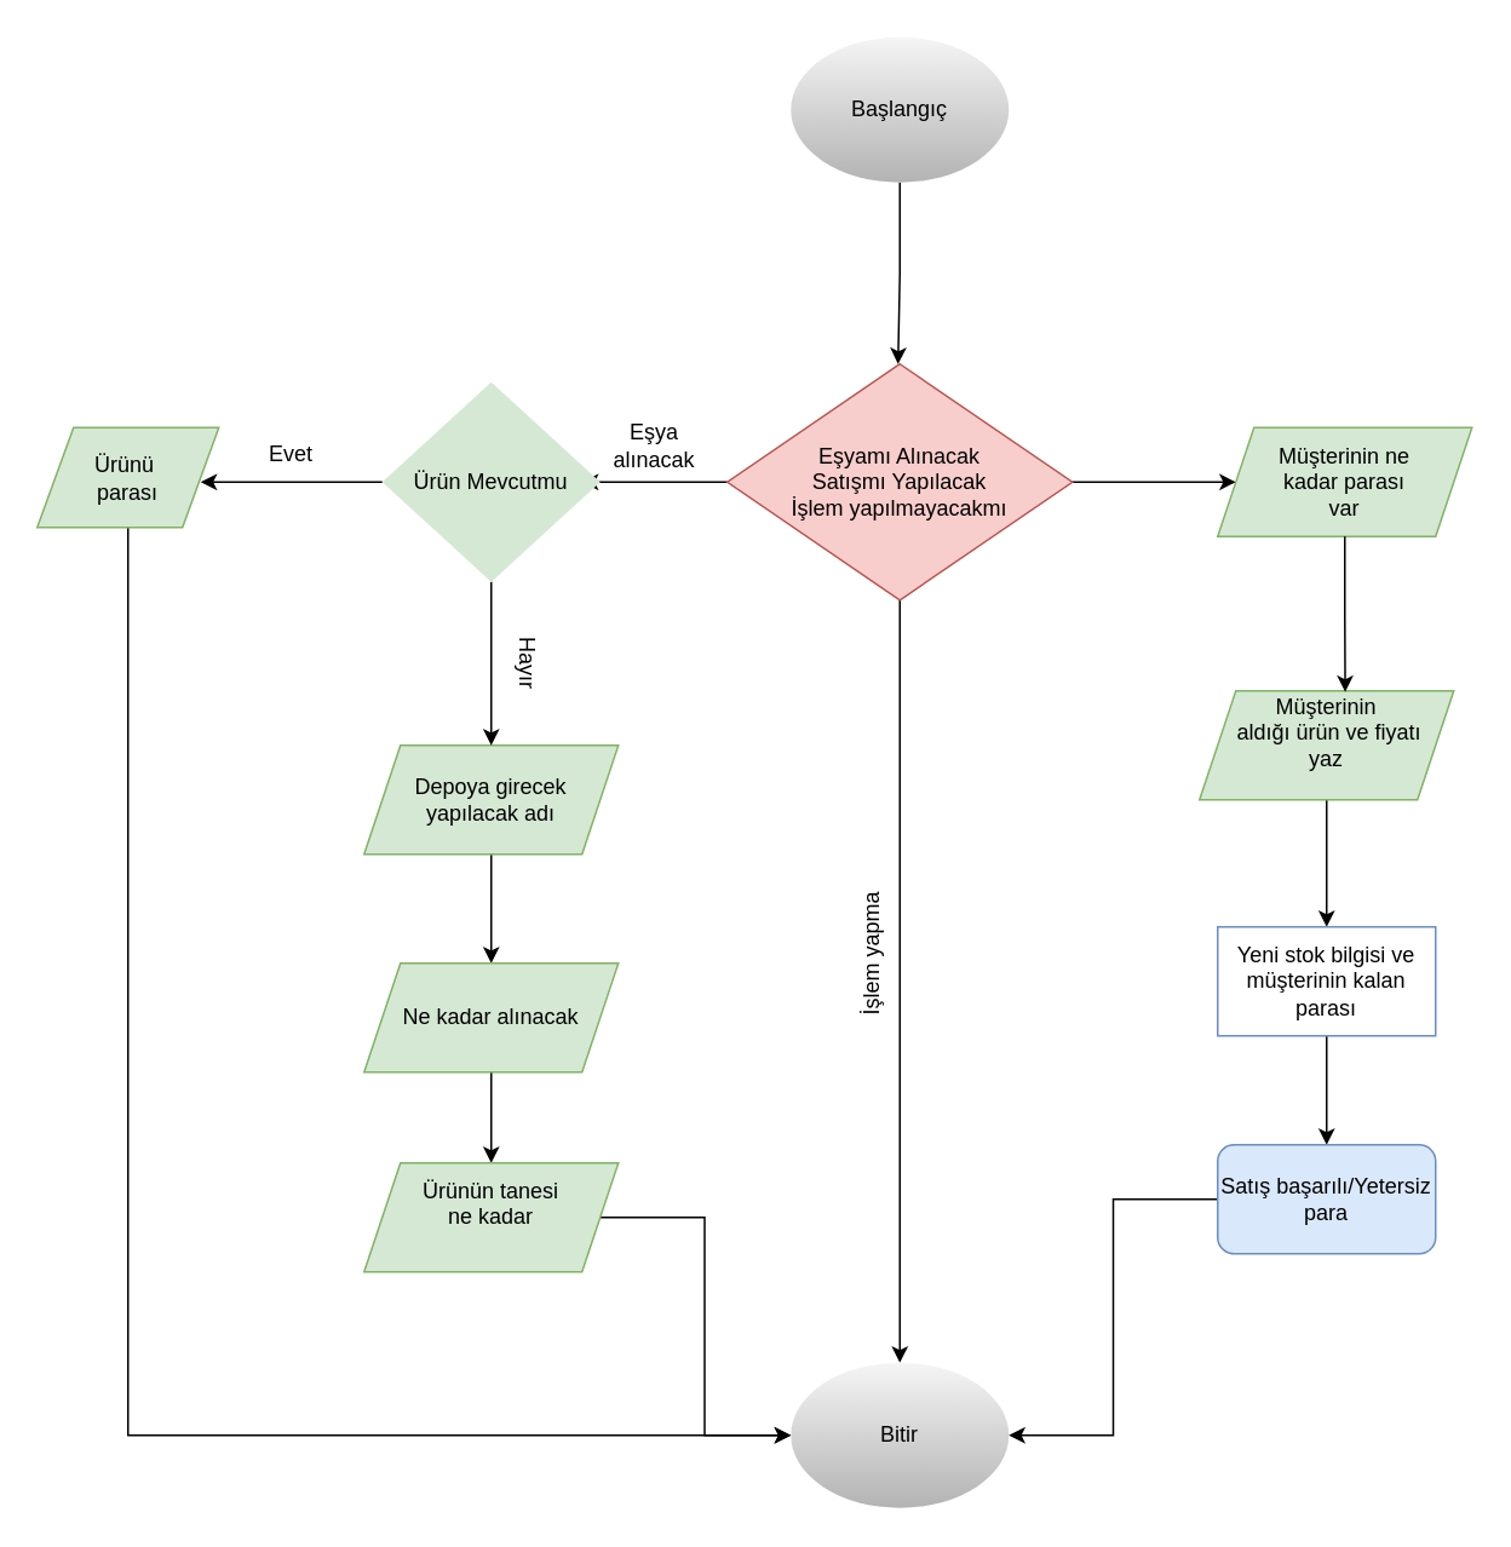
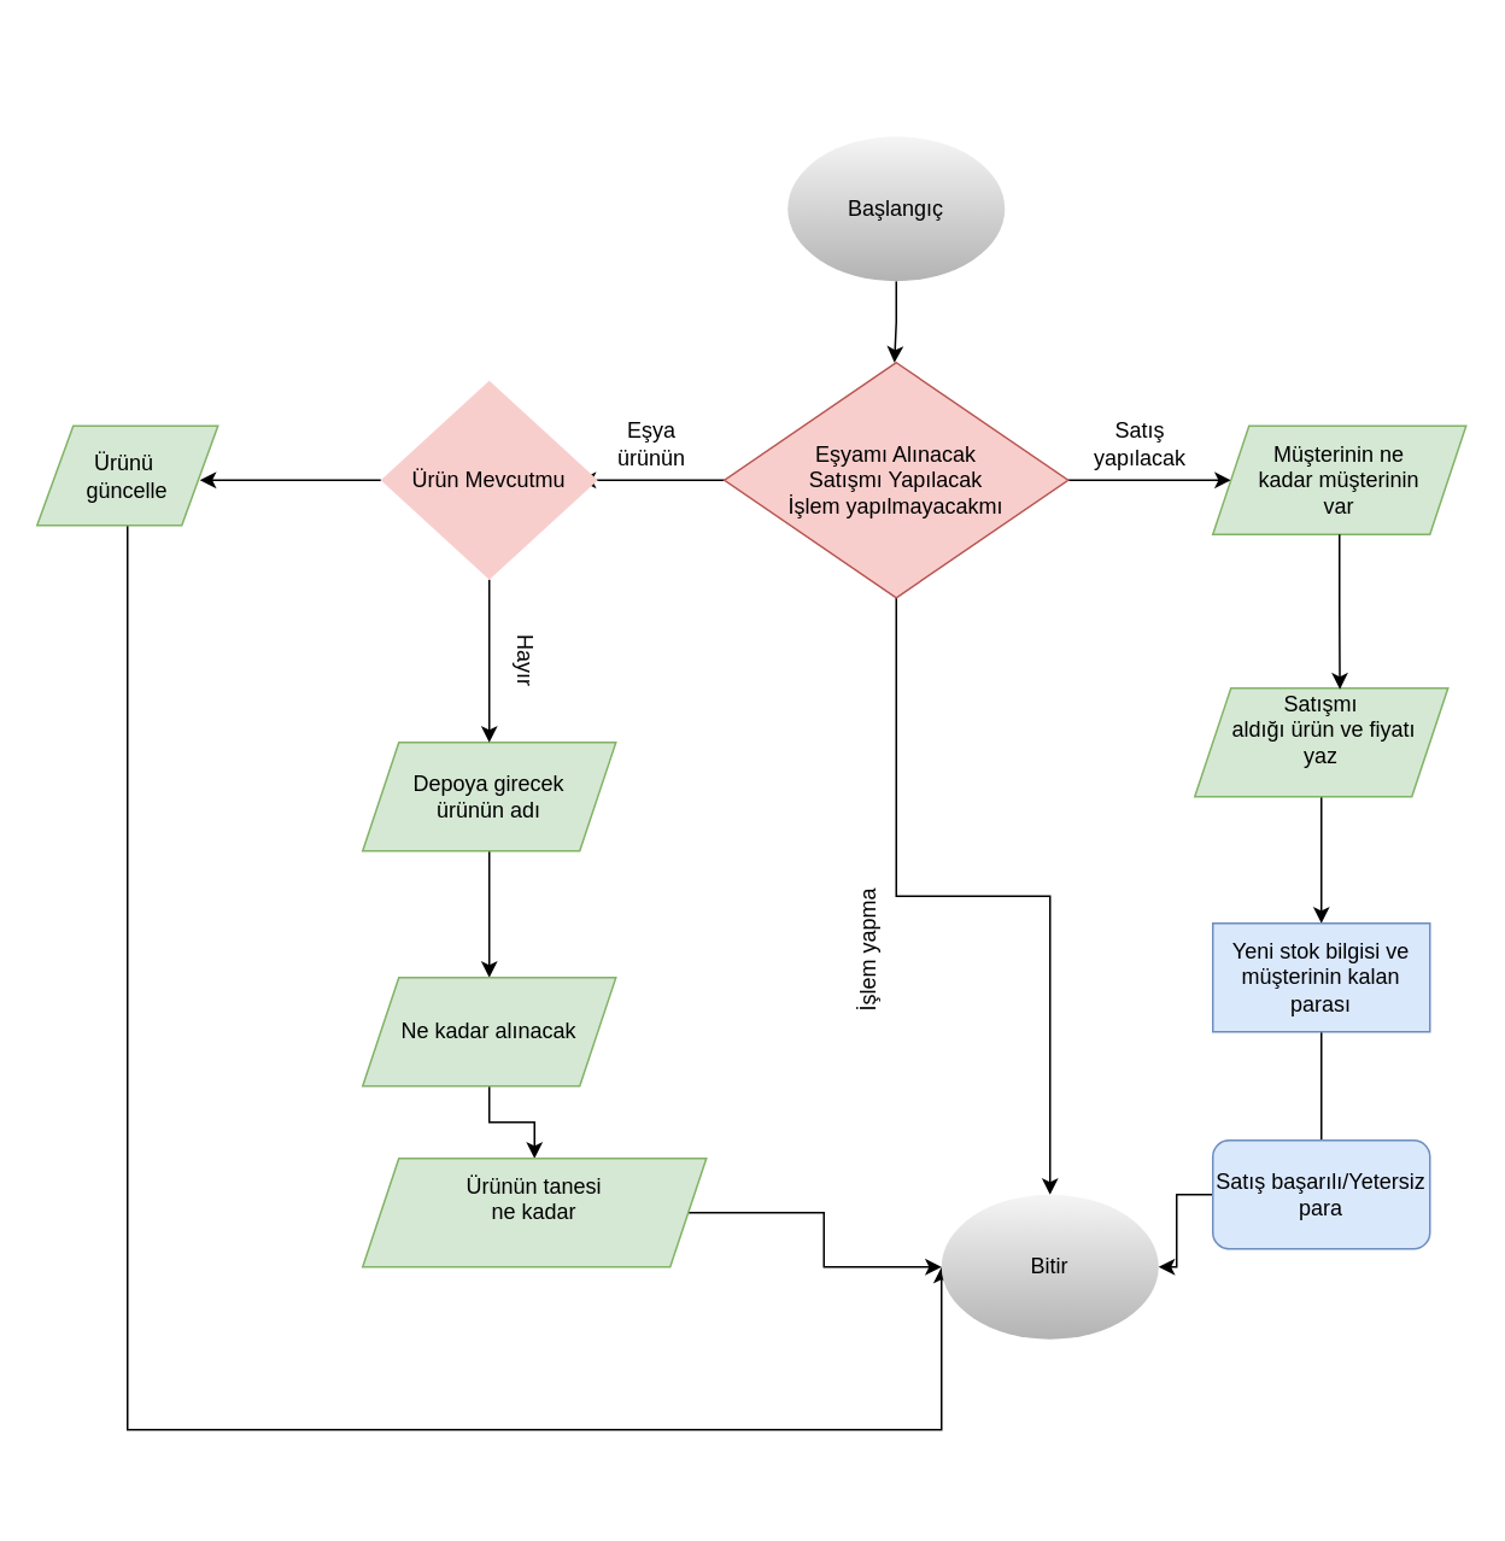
  <mxCell id="0" />
  <mxCell id="1" parent="0" />
  <mxCell id="2" style="edgeStyle=orthogonalEdgeStyle;rounded=0;orthogonalLoop=1;jettySize=auto;html=1;exitX=0.5;exitY=1;exitDx=0;exitDy=0;" parent="1" source="3" edge="1"><mxGeometry relative="1" as="geometry"><mxPoint x="494" y="200" as="targetPoint" /></mxGeometry></mxCell>
- <mxCell id="3" value="Başlangıç" style="ellipse;whiteSpace=wrap;html=1;fillColor=#f5f5f5;strokeColor=none;gradientColor=#b3b3b3;" parent="1" vertex="1"><mxGeometry x="435" y="20" width="120" height="80" as="geometry" /></mxCell>
+ <mxCell id="3" value="Başlangıç" style="ellipse;whiteSpace=wrap;html=1;fillColor=#f5f5f5;strokeColor=none;gradientColor=#b3b3b3;" parent="1" vertex="1"><mxGeometry x="435" y="75" width="120" height="80" as="geometry" /></mxCell>
  <mxCell id="4" style="edgeStyle=orthogonalEdgeStyle;rounded=0;orthogonalLoop=1;jettySize=auto;html=1;" edge="1" parent="1" source="7"><mxGeometry relative="1" as="geometry"><mxPoint x="680" y="265" as="targetPoint" /></mxGeometry></mxCell>
  <mxCell id="5" style="edgeStyle=orthogonalEdgeStyle;rounded=0;orthogonalLoop=1;jettySize=auto;html=1;" edge="1" parent="1" source="7"><mxGeometry relative="1" as="geometry"><mxPoint x="320" y="265" as="targetPoint" /></mxGeometry></mxCell>
  <mxCell id="6" style="edgeStyle=orthogonalEdgeStyle;rounded=0;orthogonalLoop=1;jettySize=auto;html=1;entryX=0.5;entryY=0;entryDx=0;entryDy=0;" edge="1" parent="1" source="7" target="23"><mxGeometry relative="1" as="geometry" /></mxCell>
  <mxCell id="7" value="Eşyamı Alınacak&lt;div&gt;Satışmı Yapılacak&lt;/div&gt;&lt;div&gt;İşlem yapılmayacakmı&lt;/div&gt;" style="rhombus;whiteSpace=wrap;html=1;fillColor=#f8cecc;strokeColor=#b85450;" vertex="1" parent="1"><mxGeometry x="400" y="200" width="190" height="130" as="geometry" /></mxCell>
  <mxCell id="8" style="edgeStyle=orthogonalEdgeStyle;rounded=0;orthogonalLoop=1;jettySize=auto;html=1;" edge="1" parent="1" source="9" target="11"><mxGeometry relative="1" as="geometry" /></mxCell>
- <mxCell id="9" value="Depoya girecek&lt;div&gt;yapılacak adı&lt;/div&gt;" style="shape=parallelogram;perimeter=parallelogramPerimeter;whiteSpace=wrap;html=1;fixedSize=1;fillColor=#d5e8d4;strokeColor=#82b366;" vertex="1" parent="1"><mxGeometry x="200" y="410" width="140" height="60" as="geometry" /></mxCell>
+ <mxCell id="9" value="Depoya girecek&lt;div&gt;ürünün adı&lt;/div&gt;" style="shape=parallelogram;perimeter=parallelogramPerimeter;whiteSpace=wrap;html=1;fixedSize=1;fillColor=#d5e8d4;strokeColor=#82b366;" vertex="1" parent="1"><mxGeometry x="200" y="410" width="140" height="60" as="geometry" /></mxCell>
  <mxCell id="10" style="edgeStyle=orthogonalEdgeStyle;rounded=0;orthogonalLoop=1;jettySize=auto;html=1;entryX=0.5;entryY=0;entryDx=0;entryDy=0;" edge="1" parent="1" source="11" target="13"><mxGeometry relative="1" as="geometry" /></mxCell>
- <mxCell id="11" value="Ne kadar alınacak" style="shape=parallelogram;perimeter=parallelogramPerimeter;whiteSpace=wrap;html=1;fixedSize=1;fillColor=#d5e8d4;strokeColor=#82b366;" vertex="1" parent="1"><mxGeometry x="200" y="530" width="140" height="60" as="geometry" /></mxCell>
+ <mxCell id="11" value="Ne kadar alınacak" style="shape=parallelogram;perimeter=parallelogramPerimeter;whiteSpace=wrap;html=1;fixedSize=1;fillColor=#d5e8d4;strokeColor=#82b366;" vertex="1" parent="1"><mxGeometry x="200" y="540" width="140" height="60" as="geometry" /></mxCell>
  <mxCell id="12" style="edgeStyle=orthogonalEdgeStyle;rounded=0;orthogonalLoop=1;jettySize=auto;html=1;entryX=0;entryY=0.5;entryDx=0;entryDy=0;" edge="1" parent="1" source="13" target="23"><mxGeometry relative="1" as="geometry"><mxPoint x="270" y="780" as="targetPoint" /></mxGeometry></mxCell>
- <mxCell id="13" value="Ürünün tanesi&lt;div&gt;ne kadar&lt;br&gt;&lt;div&gt;&lt;br&gt;&lt;/div&gt;&lt;/div&gt;" style="shape=parallelogram;perimeter=parallelogramPerimeter;whiteSpace=wrap;html=1;fixedSize=1;fillColor=#d5e8d4;strokeColor=#82b366;" vertex="1" parent="1"><mxGeometry x="200" y="640" width="140" height="60" as="geometry" /></mxCell>
+ <mxCell id="13" value="Ürünün tanesi&lt;div&gt;ne kadar&lt;br&gt;&lt;div&gt;&lt;br&gt;&lt;/div&gt;&lt;/div&gt;" style="shape=parallelogram;perimeter=parallelogramPerimeter;whiteSpace=wrap;html=1;fixedSize=1;fillColor=#d5e8d4;strokeColor=#82b366;" vertex="1" parent="1"><mxGeometry x="200" y="640" width="190" height="60" as="geometry" /></mxCell>
  <mxCell id="14" style="edgeStyle=orthogonalEdgeStyle;rounded=0;orthogonalLoop=1;jettySize=auto;html=1;" edge="1" parent="1" source="16"><mxGeometry relative="1" as="geometry"><mxPoint x="110" y="265" as="targetPoint" /></mxGeometry></mxCell>
  <mxCell id="15" style="edgeStyle=orthogonalEdgeStyle;rounded=0;orthogonalLoop=1;jettySize=auto;html=1;" edge="1" parent="1" source="16"><mxGeometry relative="1" as="geometry"><mxPoint x="270" y="410" as="targetPoint" /></mxGeometry></mxCell>
- <mxCell id="16" value="Ürün Mevcutmu" style="rhombus;whiteSpace=wrap;html=1;fillColor=#d5e8d4;strokeColor=none;" vertex="1" parent="1"><mxGeometry x="210" y="210" width="120" height="110" as="geometry" /></mxCell>
- <mxCell id="17" value="Eşya alınacak" style="text;html=1;align=center;verticalAlign=middle;whiteSpace=wrap;rounded=0;" vertex="1" parent="1"><mxGeometry x="330" y="230" width="60" height="30" as="geometry" /></mxCell>
- <mxCell id="19" value="Evet" style="text;html=1;align=center;verticalAlign=middle;whiteSpace=wrap;rounded=0;" vertex="1" parent="1"><mxGeometry x="130" y="235" width="60" height="30" as="geometry" /></mxCell>
+ <mxCell id="16" value="Ürün Mevcutmu" style="rhombus;whiteSpace=wrap;html=1;fillColor=#f8cecc;strokeColor=none;" vertex="1" parent="1"><mxGeometry x="210" y="210" width="120" height="110" as="geometry" /></mxCell>
+ <mxCell id="17" value="Eşya ürünün" style="text;html=1;align=center;verticalAlign=middle;whiteSpace=wrap;rounded=0;" vertex="1" parent="1"><mxGeometry x="330" y="230" width="60" height="30" as="geometry" /></mxCell>
+ <mxCell id="18" value="Satış yapılacak" style="text;html=1;align=center;verticalAlign=middle;whiteSpace=wrap;rounded=0;" vertex="1" parent="1"><mxGeometry x="600" y="230" width="60" height="30" as="geometry" /></mxCell>
  <mxCell id="20" value="Hayır" style="text;html=1;align=center;verticalAlign=middle;whiteSpace=wrap;rounded=0;rotation=90;" vertex="1" parent="1"><mxGeometry x="260" y="350" width="60" height="30" as="geometry" /></mxCell>
  <mxCell id="21" style="edgeStyle=orthogonalEdgeStyle;rounded=0;orthogonalLoop=1;jettySize=auto;html=1;entryX=0;entryY=0.5;entryDx=0;entryDy=0;" edge="1" parent="1" source="22" target="23"><mxGeometry relative="1" as="geometry"><Array as="points"><mxPoint y="790" x="70" /></Array></mxGeometry></mxCell>
- <mxCell id="22" value="Ürünü&amp;nbsp;&lt;div&gt;parası&lt;/div&gt;" style="shape=parallelogram;perimeter=parallelogramPerimeter;whiteSpace=wrap;html=1;fixedSize=1;fillColor=#d5e8d4;strokeColor=#82b366;" vertex="1" parent="1"><mxGeometry x="20" y="235" width="100" height="55" as="geometry" /></mxCell>
- <mxCell id="23" value="Bitir" style="ellipse;whiteSpace=wrap;html=1;fillColor=#f5f5f5;gradientColor=#b3b3b3;strokeColor=none;" vertex="1" parent="1"><mxGeometry x="435" y="750" width="120" height="80" as="geometry" /></mxCell>
- <mxCell id="24" value="Müşterinin ne&lt;div&gt;kadar parası&lt;/div&gt;&lt;div&gt;var&lt;/div&gt;" style="shape=parallelogram;perimeter=parallelogramPerimeter;whiteSpace=wrap;html=1;fixedSize=1;fillColor=#d5e8d4;strokeColor=#82b366;" vertex="1" parent="1"><mxGeometry x="670" y="235" width="140" height="60" as="geometry" /></mxCell>
+ <mxCell id="22" value="Ürünü&amp;nbsp;&lt;div&gt;güncelle&lt;/div&gt;" style="shape=parallelogram;perimeter=parallelogramPerimeter;whiteSpace=wrap;html=1;fixedSize=1;fillColor=#d5e8d4;strokeColor=#82b366;" vertex="1" parent="1"><mxGeometry x="20" y="235" width="100" height="55" as="geometry" /></mxCell>
+ <mxCell id="23" value="Bitir" style="ellipse;whiteSpace=wrap;html=1;fillColor=#f5f5f5;gradientColor=#b3b3b3;strokeColor=none;" vertex="1" parent="1"><mxGeometry x="520" y="660" width="120" height="80" as="geometry" /></mxCell>
+ <mxCell id="24" value="Müşterinin ne&lt;div&gt;kadar müşterinin&lt;/div&gt;&lt;div&gt;var&lt;/div&gt;" style="shape=parallelogram;perimeter=parallelogramPerimeter;whiteSpace=wrap;html=1;fixedSize=1;fillColor=#d5e8d4;strokeColor=#82b366;" vertex="1" parent="1"><mxGeometry x="670" y="235" width="140" height="60" as="geometry" /></mxCell>
  <mxCell id="25" style="edgeStyle=orthogonalEdgeStyle;rounded=0;orthogonalLoop=1;jettySize=auto;html=1;" edge="1" parent="1" source="26"><mxGeometry relative="1" as="geometry"><mxPoint x="730" y="510" as="targetPoint" /></mxGeometry></mxCell>
- <mxCell id="26" value="Müşterinin&lt;div&gt;&amp;nbsp;aldığı ürün ve fiyatı&lt;/div&gt;&lt;div&gt;yaz&lt;/div&gt;&lt;div&gt;&lt;br&gt;&lt;/div&gt;" style="shape=parallelogram;perimeter=parallelogramPerimeter;whiteSpace=wrap;html=1;fixedSize=1;fillColor=#d5e8d4;strokeColor=#82b366;" vertex="1" parent="1"><mxGeometry x="660" y="380" width="140" height="60" as="geometry" /></mxCell>
+ <mxCell id="26" value="Satışmı&lt;div&gt;&amp;nbsp;aldığı ürün ve fiyatı&lt;/div&gt;&lt;div&gt;yaz&lt;/div&gt;&lt;div&gt;&lt;br&gt;&lt;/div&gt;" style="shape=parallelogram;perimeter=parallelogramPerimeter;whiteSpace=wrap;html=1;fixedSize=1;fillColor=#d5e8d4;strokeColor=#82b366;" vertex="1" parent="1"><mxGeometry x="660" y="380" width="140" height="60" as="geometry" /></mxCell>
  <mxCell id="27" style="edgeStyle=orthogonalEdgeStyle;rounded=0;orthogonalLoop=1;jettySize=auto;html=1;entryX=0.573;entryY=0.01;entryDx=0;entryDy=0;entryPerimeter=0;" edge="1" parent="1" source="24" target="26"><mxGeometry relative="1" as="geometry" /></mxCell>
- <mxCell id="28" style="edgeStyle=orthogonalEdgeStyle;rounded=0;orthogonalLoop=1;jettySize=auto;html=1;entryX=0.5;entryY=0;entryDx=0;entryDy=0;" edge="1" parent="1" source="29" target="31"><mxGeometry relative="1" as="geometry" /></mxCell>
- <mxCell id="29" value="Yeni stok bilgisi ve müşterinin kalan parası" style="rounded=0;whiteSpace=wrap;html=1;fillColor=#ffffff;strokeColor=#6c8ebf;" vertex="1" parent="1"><mxGeometry x="670" y="510" width="120" height="60" as="geometry" /></mxCell>
+ <mxCell id="28" style="edgeStyle=orthogonalEdgeStyle;rounded=0;orthogonalLoop=1;jettySize=auto;html=1;entryX=0.5;entryY=0;entryDx=0;entryDy=0;endArrow=none;" edge="1" parent="1" source="29" target="31"><mxGeometry relative="1" as="geometry" /></mxCell>
+ <mxCell id="29" value="Yeni stok bilgisi ve müşterinin kalan parası" style="rounded=0;whiteSpace=wrap;html=1;fillColor=#dae8fc;strokeColor=#6c8ebf;" vertex="1" parent="1"><mxGeometry x="670" y="510" width="120" height="60" as="geometry" /></mxCell>
  <mxCell id="30" style="edgeStyle=orthogonalEdgeStyle;rounded=0;orthogonalLoop=1;jettySize=auto;html=1;entryX=1;entryY=0.5;entryDx=0;entryDy=0;" edge="1" parent="1" source="31" target="23"><mxGeometry relative="1" as="geometry" /></mxCell>
  <mxCell id="31" value="Satış başarılı/Yetersiz para" style="whiteSpace=wrap;html=1;fillColor=#dae8fc;strokeColor=#6c8ebf;rounded=1;" vertex="1" parent="1"><mxGeometry x="670" y="630" width="120" height="60" as="geometry" /></mxCell>
  <mxCell id="32" value="İşlem yapma" style="text;html=1;align=center;verticalAlign=middle;whiteSpace=wrap;rounded=0;rotation=-90;" vertex="1" parent="1"><mxGeometry x="430" y="510" width="100" height="30" as="geometry" /></mxCell>
